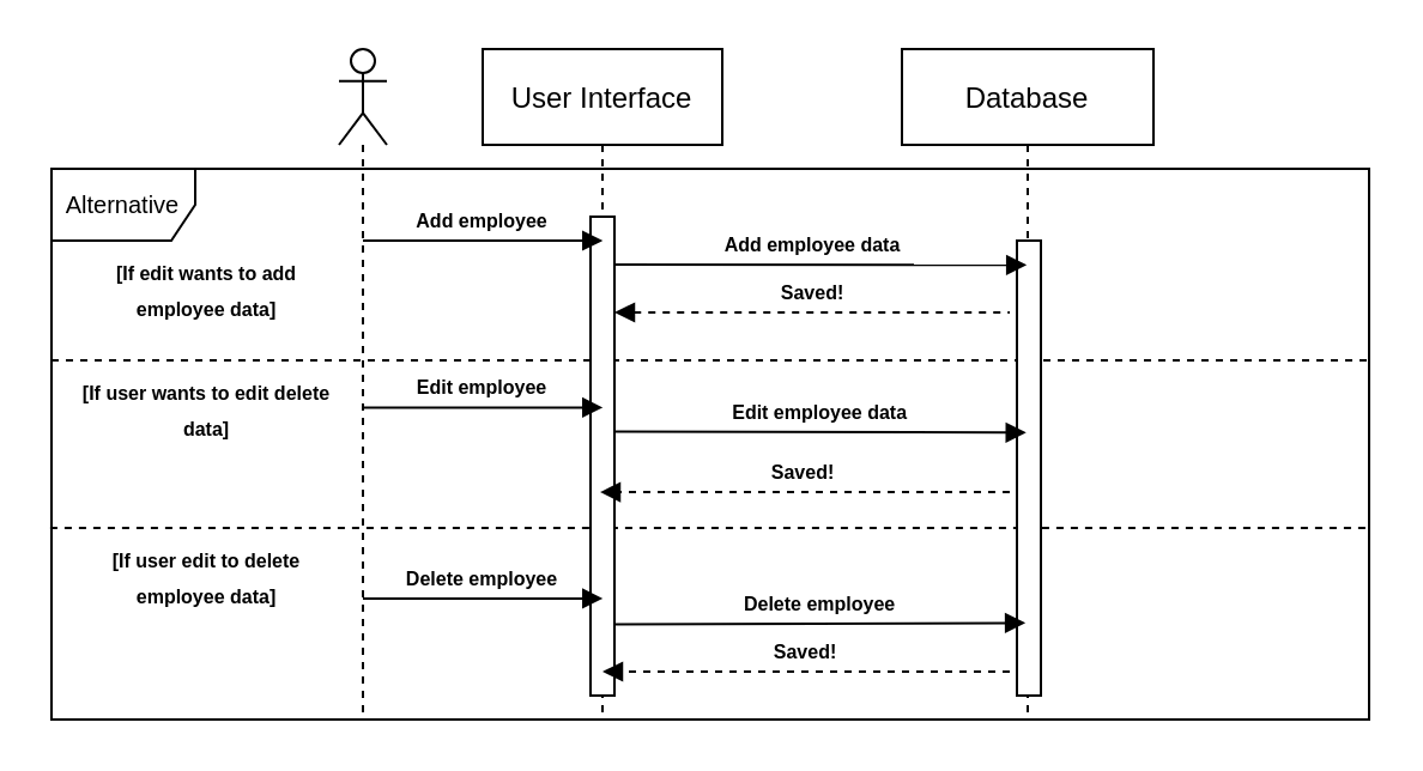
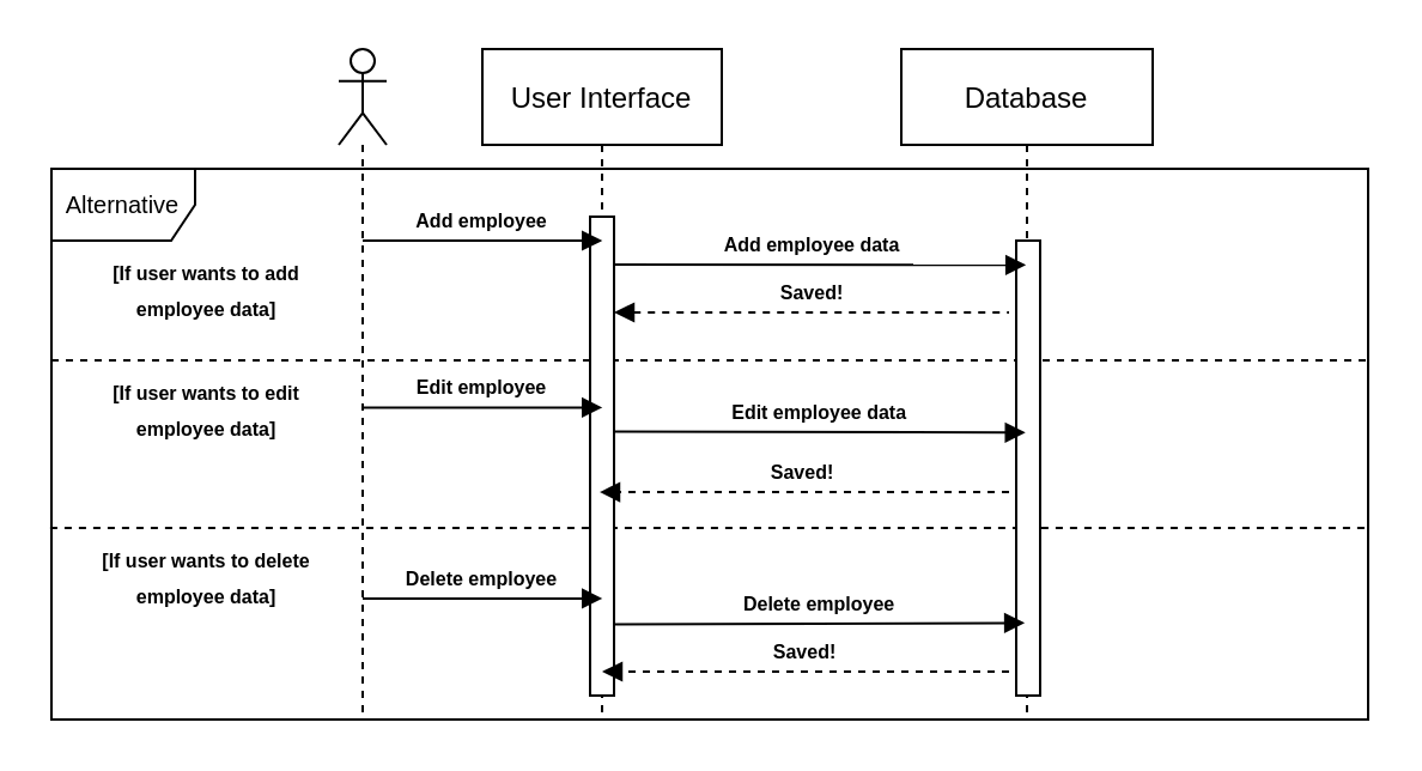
  <mxCell id="0" />
  <mxCell id="1" parent="0" />
  <mxCell id="2" value="" style="endArrow=none;dashed=1;html=1;rounded=0;exitX=-0.001;exitY=0.073;exitDx=0;exitDy=0;exitPerimeter=0;entryX=1;entryY=0.073;entryDx=0;entryDy=0;entryPerimeter=0;" edge="1" parent="1"><mxGeometry width="50" height="50" relative="1" as="geometry"><mxPoint x="20.45" y="220" as="sourcePoint" /><mxPoint x="571" y="220" as="targetPoint" /></mxGeometry></mxCell>
  <mxCell id="3" value="" style="endArrow=none;dashed=1;html=1;rounded=0;exitX=-0.001;exitY=0.073;exitDx=0;exitDy=0;exitPerimeter=0;entryX=1;entryY=0.073;entryDx=0;entryDy=0;entryPerimeter=0;" edge="1" parent="1"><mxGeometry width="50" height="50" relative="1" as="geometry"><mxPoint x="21" y="150" as="sourcePoint" /><mxPoint x="571.55" y="150" as="targetPoint" /></mxGeometry></mxCell>
  <mxCell id="4" value="Database" style="shape=umlLifeline;perimeter=lifelinePerimeter;container=0;collapsible=0;recursiveResize=0;rounded=0;shadow=0;strokeWidth=1;" vertex="1" parent="1"><mxGeometry x="376" y="20" width="105" height="280" as="geometry" /></mxCell>
  <mxCell id="5" value="" style="html=1;points=[];perimeter=orthogonalPerimeter;fontSize=10;" vertex="1" parent="1"><mxGeometry x="424" y="100" width="10" height="190" as="geometry" /></mxCell>
  <mxCell id="6" value="&lt;font style=&quot;font-size: 10px;&quot;&gt;Alternative&lt;/font&gt;" style="shape=umlFrame;whiteSpace=wrap;html=1;" vertex="1" parent="1"><mxGeometry x="21" y="70" width="550" height="230" as="geometry" /></mxCell>
  <mxCell id="7" value="Add employee data" style="verticalAlign=bottom;endArrow=block;shadow=0;strokeWidth=1;fontSize=8;fontStyle=1;entryX=0.496;entryY=0.322;entryDx=0;entryDy=0;entryPerimeter=0;" edge="1" parent="1" target="4"><mxGeometry relative="1" as="geometry"><mxPoint x="249" y="110" as="sourcePoint" /><mxPoint x="426.5" y="110" as="targetPoint" /></mxGeometry></mxCell>
  <mxCell id="8" value="User Interface" style="shape=umlLifeline;perimeter=lifelinePerimeter;container=1;collapsible=0;recursiveResize=0;rounded=0;shadow=0;strokeWidth=1;" vertex="1" parent="1"><mxGeometry x="201" y="20" width="100" height="280" as="geometry" /></mxCell>
  <mxCell id="9" value="" style="html=1;points=[];perimeter=orthogonalPerimeter;fontSize=10;" vertex="1" parent="8"><mxGeometry x="45" y="70" width="10" height="200" as="geometry" /></mxCell>
  <mxCell id="10" value="Add employee" style="verticalAlign=bottom;startArrow=none;endArrow=block;startSize=8;shadow=0;strokeWidth=1;startFill=0;entryX=0.5;entryY=0.229;entryDx=0;entryDy=0;entryPerimeter=0;fontSize=8;fontStyle=1" edge="1" parent="8"><mxGeometry relative="1" as="geometry"><mxPoint x="-49.995" y="80" as="sourcePoint" /><mxPoint x="50.13" y="80" as="targetPoint" /></mxGeometry></mxCell>
  <mxCell id="11" value="Saved!" style="verticalAlign=bottom;endArrow=none;shadow=0;strokeWidth=1;fontSize=8;fontStyle=1;startArrow=block;startFill=1;endFill=0;dashed=1;" edge="1" parent="8"><mxGeometry relative="1" as="geometry"><mxPoint x="55" y="110" as="sourcePoint" /><mxPoint x="220" y="110" as="targetPoint" /></mxGeometry></mxCell>
- <mxCell id="12" value="&lt;font style=&quot;font-size: 8px;&quot;&gt;&lt;b&gt;[If edit wants to add employee data]&lt;/b&gt;&lt;/font&gt;" style="text;html=1;strokeColor=none;fillColor=none;align=center;verticalAlign=middle;whiteSpace=wrap;rounded=0;" vertex="1" parent="1"><mxGeometry x="31" y="110" width="110" height="20" as="geometry" /></mxCell>
+ <mxCell id="12" value="&lt;font style=&quot;font-size: 8px;&quot;&gt;&lt;b&gt;[If user wants to add employee data]&lt;/b&gt;&lt;/font&gt;" style="text;html=1;strokeColor=none;fillColor=none;align=center;verticalAlign=middle;whiteSpace=wrap;rounded=0;" vertex="1" parent="1"><mxGeometry x="31" y="110" width="110" height="20" as="geometry" /></mxCell>
  <mxCell id="13" value="" style="shape=umlLifeline;participant=umlActor;perimeter=lifelinePerimeter;whiteSpace=wrap;html=1;container=1;collapsible=0;recursiveResize=0;verticalAlign=top;spacingTop=36;outlineConnect=0;" vertex="1" parent="1"><mxGeometry x="141" y="20" width="20" height="280" as="geometry" /></mxCell>
  <mxCell id="14" value="Edit employee" style="verticalAlign=bottom;startArrow=none;endArrow=block;startSize=8;shadow=0;strokeWidth=1;startFill=0;entryX=0.5;entryY=0.229;entryDx=0;entryDy=0;entryPerimeter=0;fontSize=8;fontStyle=1" edge="1" parent="1"><mxGeometry relative="1" as="geometry"><mxPoint x="150.995" y="169.69" as="sourcePoint" /><mxPoint x="251.12" y="169.69" as="targetPoint" /></mxGeometry></mxCell>
  <mxCell id="15" value="Delete employee" style="verticalAlign=bottom;startArrow=none;endArrow=block;startSize=8;shadow=0;strokeWidth=1;startFill=0;entryX=0.5;entryY=0.229;entryDx=0;entryDy=0;entryPerimeter=0;fontSize=8;fontStyle=1" edge="1" parent="1"><mxGeometry relative="1" as="geometry"><mxPoint x="151.005" y="249.46" as="sourcePoint" /><mxPoint x="251.13" y="249.46" as="targetPoint" /></mxGeometry></mxCell>
  <mxCell id="16" value="Saved!" style="verticalAlign=bottom;endArrow=block;entryX=0.508;entryY=0.634;shadow=0;strokeWidth=1;dashed=1;entryDx=0;entryDy=0;entryPerimeter=0;fontSize=8;fontStyle=1" edge="1" parent="1"><mxGeometry relative="1" as="geometry"><mxPoint x="421" y="205" as="sourcePoint" /><mxPoint x="250" y="205.04" as="targetPoint" /></mxGeometry></mxCell>
- <mxCell id="17" value="&lt;font style=&quot;font-size: 8px;&quot;&gt;&lt;b&gt;[If user wants to edit delete data]&lt;/b&gt;&lt;/font&gt;" style="text;html=1;strokeColor=none;fillColor=none;align=center;verticalAlign=middle;whiteSpace=wrap;rounded=0;" vertex="1" parent="1"><mxGeometry x="31" y="160" width="110" height="20" as="geometry" /></mxCell>
- <mxCell id="18" value="&lt;font style=&quot;font-size: 8px;&quot;&gt;&lt;b&gt;[If user edit to delete employee data]&lt;/b&gt;&lt;/font&gt;" style="text;html=1;strokeColor=none;fillColor=none;align=center;verticalAlign=middle;whiteSpace=wrap;rounded=0;" vertex="1" parent="1"><mxGeometry x="31" y="230" width="110" height="20" as="geometry" /></mxCell>
+ <mxCell id="17" value="&lt;font style=&quot;font-size: 8px;&quot;&gt;&lt;b&gt;[If user wants to edit employee data]&lt;/b&gt;&lt;/font&gt;" style="text;html=1;strokeColor=none;fillColor=none;align=center;verticalAlign=middle;whiteSpace=wrap;rounded=0;" vertex="1" parent="1"><mxGeometry x="31" y="160" width="110" height="20" as="geometry" /></mxCell>
+ <mxCell id="18" value="&lt;font style=&quot;font-size: 8px;&quot;&gt;&lt;b&gt;[If user wants to delete employee data]&lt;/b&gt;&lt;/font&gt;" style="text;html=1;strokeColor=none;fillColor=none;align=center;verticalAlign=middle;whiteSpace=wrap;rounded=0;" vertex="1" parent="1"><mxGeometry x="31" y="230" width="110" height="20" as="geometry" /></mxCell>
  <mxCell id="19" value="Saved!" style="verticalAlign=bottom;endArrow=block;shadow=0;strokeWidth=1;dashed=1;fontSize=8;fontStyle=1" edge="1" parent="1"><mxGeometry relative="1" as="geometry"><mxPoint x="421" y="280" as="sourcePoint" /><mxPoint x="251" y="280" as="targetPoint" /></mxGeometry></mxCell>
  <mxCell id="20" value="Delete employee" style="verticalAlign=bottom;endArrow=block;entryX=0.491;entryY=0.856;shadow=0;strokeWidth=1;entryDx=0;entryDy=0;entryPerimeter=0;fontSize=8;fontStyle=1;exitX=1.006;exitY=0.851;exitDx=0;exitDy=0;exitPerimeter=0;" edge="1" parent="1" source="9" target="4"><mxGeometry relative="1" as="geometry"><mxPoint x="261" y="260" as="sourcePoint" /><mxPoint x="425.925" y="260" as="targetPoint" /></mxGeometry></mxCell>
  <mxCell id="21" value="Edit employee data" style="verticalAlign=bottom;endArrow=block;shadow=0;strokeWidth=1;fontSize=8;fontStyle=1;exitX=1.006;exitY=0.449;exitDx=0;exitDy=0;exitPerimeter=0;entryX=0.494;entryY=0.572;entryDx=0;entryDy=0;entryPerimeter=0;" edge="1" parent="1" source="9" target="4"><mxGeometry relative="1" as="geometry"><mxPoint x="260.45" y="180" as="sourcePoint" /><mxPoint x="421" y="180" as="targetPoint" /><Array as="points" /></mxGeometry></mxCell>
